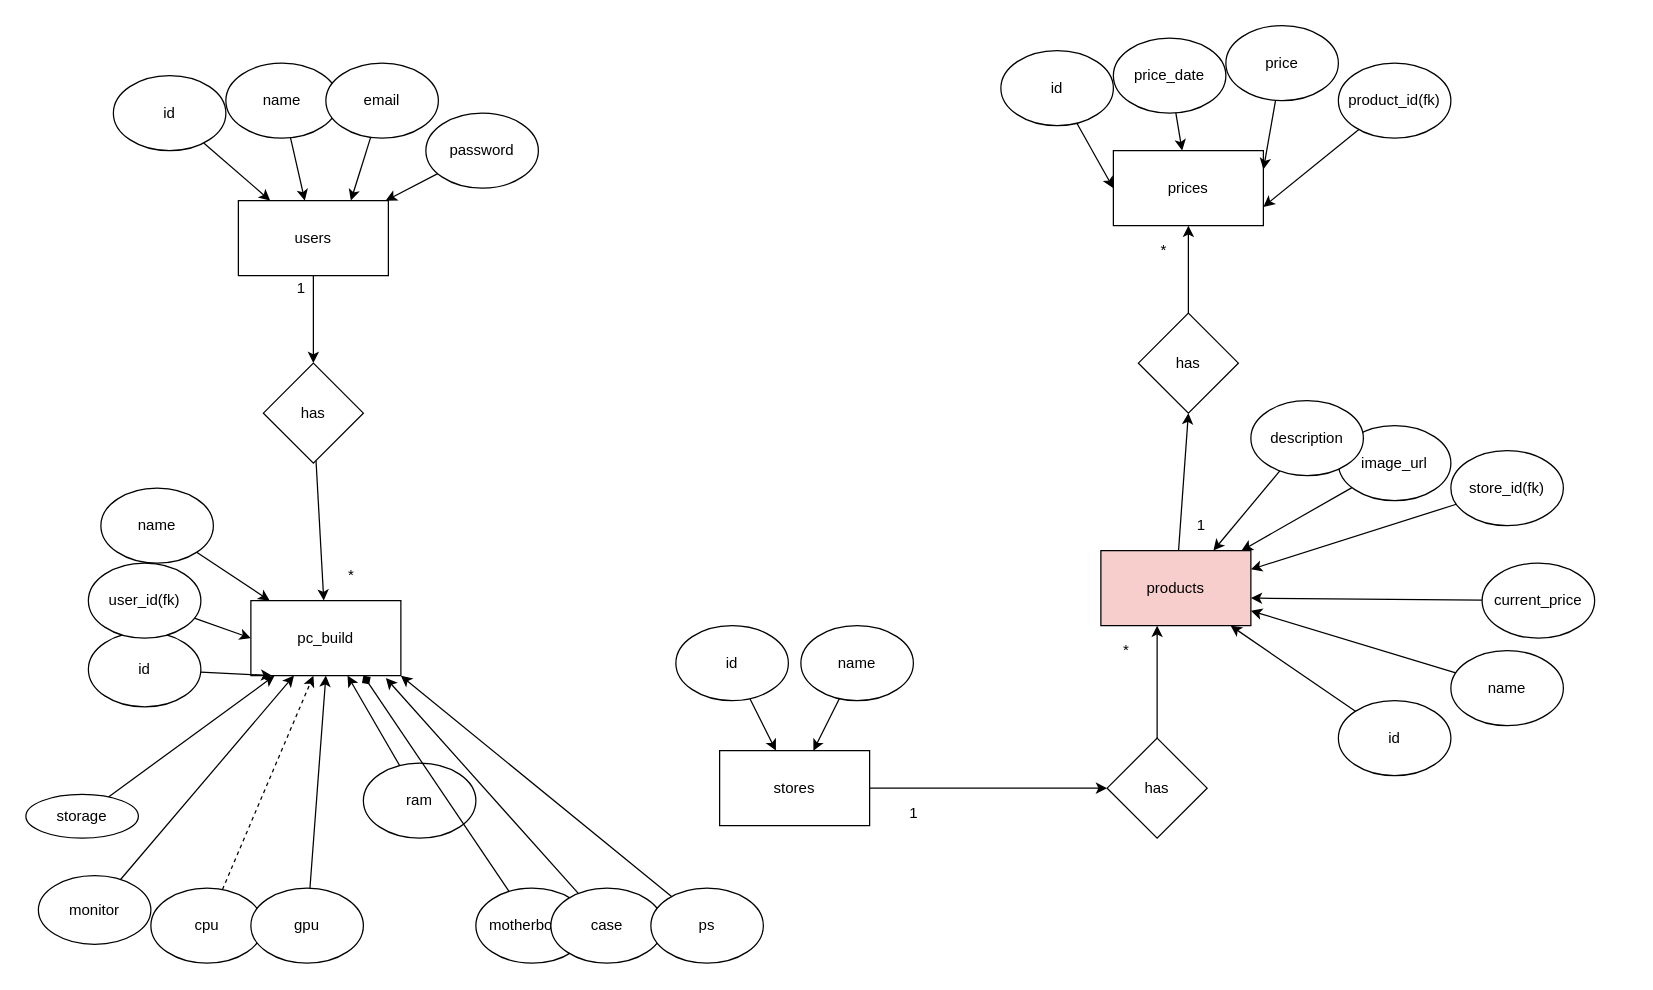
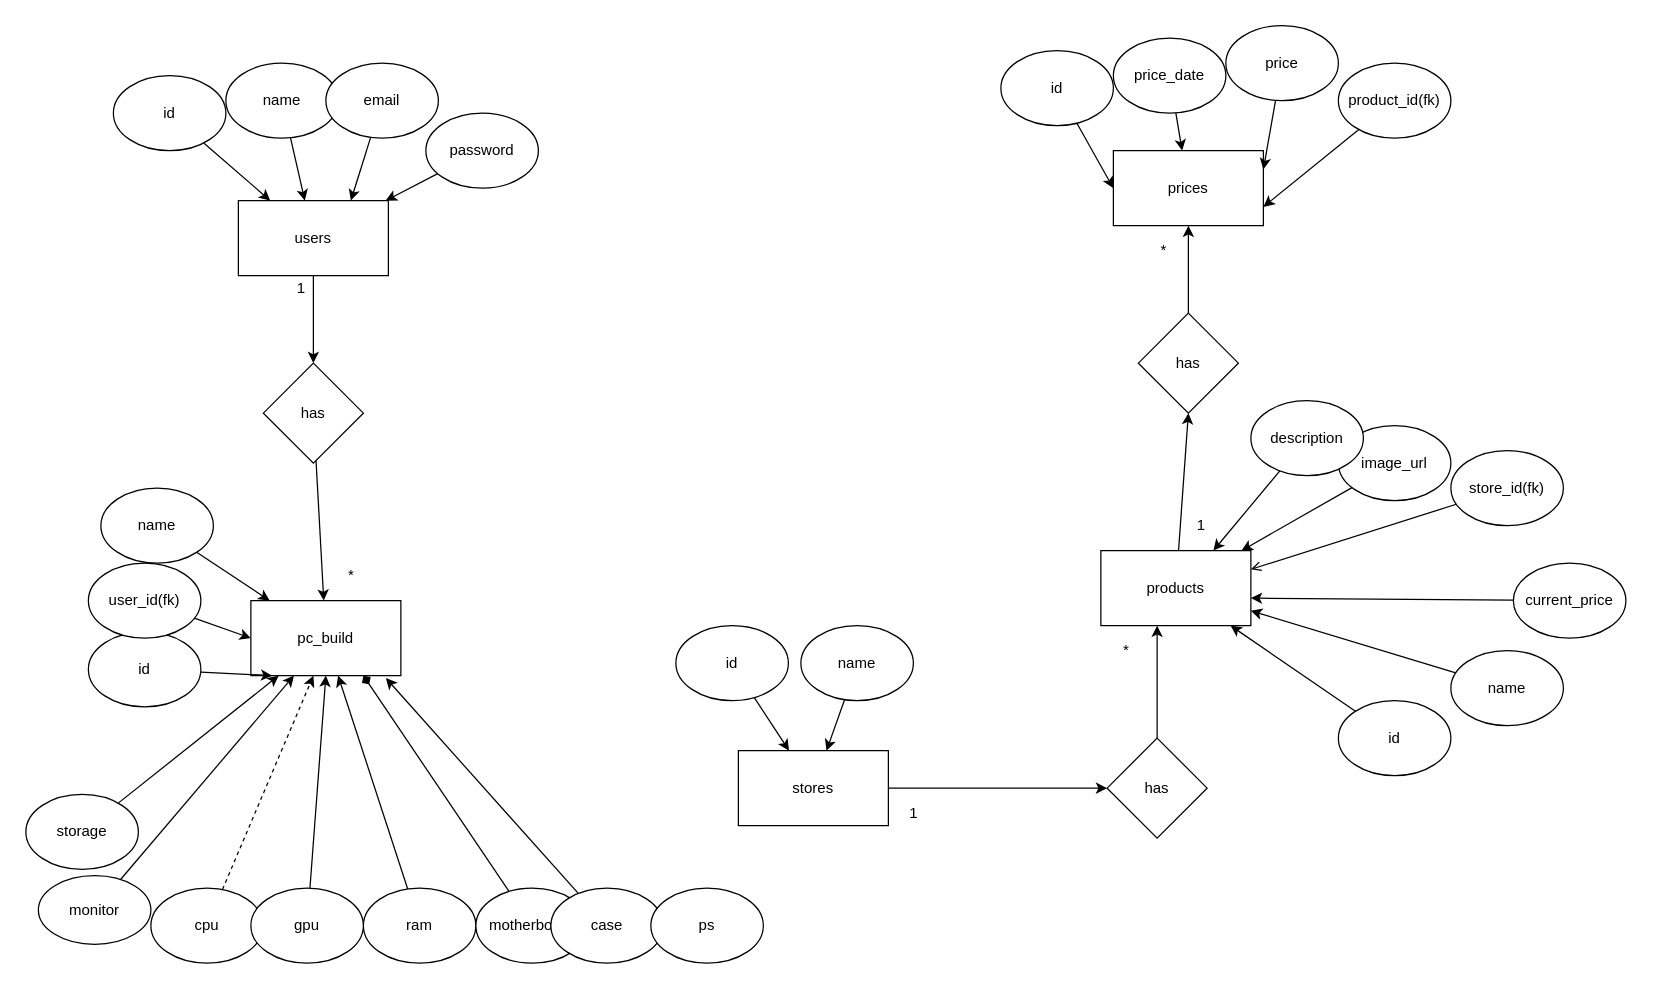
  <mxCell id="0" />
  <mxCell id="1" parent="0" />
  <mxCell id="2" value="" style="edgeStyle=none;html=1;" edge="1" parent="1" source="3" target="73"><mxGeometry relative="1" as="geometry" /></mxCell>
  <mxCell id="3" value="users" style="rounded=0;whiteSpace=wrap;html=1;" vertex="1" parent="1"><mxGeometry x="190" y="160" width="120" height="60" as="geometry" /></mxCell>
  <mxCell id="4" style="edgeStyle=none;html=1;entryX=0.5;entryY=1;entryDx=0;entryDy=0;" edge="1" parent="1" source="5" target="42"><mxGeometry relative="1" as="geometry" /></mxCell>
- <mxCell id="5" value="products" style="rounded=0;whiteSpace=wrap;html=1;fillColor=#f8cecc;" vertex="1" parent="1"><mxGeometry x="880" y="440" width="120" height="60" as="geometry" /></mxCell>
+ <mxCell id="5" value="products" style="rounded=0;whiteSpace=wrap;html=1;" vertex="1" parent="1"><mxGeometry x="880" y="440" width="120" height="60" as="geometry" /></mxCell>
  <mxCell id="6" style="edgeStyle=none;html=1;" edge="1" parent="1" source="7" target="3"><mxGeometry relative="1" as="geometry" /></mxCell>
  <mxCell id="7" value="id" style="ellipse;whiteSpace=wrap;html=1;" vertex="1" parent="1"><mxGeometry x="90" y="60" width="90" height="60" as="geometry" /></mxCell>
  <mxCell id="8" style="edgeStyle=none;html=1;" edge="1" parent="1" source="9" target="3"><mxGeometry relative="1" as="geometry" /></mxCell>
  <mxCell id="9" value="name" style="ellipse;whiteSpace=wrap;html=1;" vertex="1" parent="1"><mxGeometry x="180" y="50" width="90" height="60" as="geometry" /></mxCell>
  <mxCell id="10" style="edgeStyle=none;html=1;entryX=0.75;entryY=0;entryDx=0;entryDy=0;" edge="1" parent="1" source="11" target="3"><mxGeometry relative="1" as="geometry" /></mxCell>
  <mxCell id="11" value="email" style="ellipse;whiteSpace=wrap;html=1;" vertex="1" parent="1"><mxGeometry x="260" y="50" width="90" height="60" as="geometry" /></mxCell>
  <mxCell id="12" style="edgeStyle=none;html=1;" edge="1" parent="1" source="13" target="3"><mxGeometry relative="1" as="geometry" /></mxCell>
  <mxCell id="13" value="password" style="ellipse;whiteSpace=wrap;html=1;" vertex="1" parent="1"><mxGeometry x="340" y="90" width="90" height="60" as="geometry" /></mxCell>
  <mxCell id="14" style="edgeStyle=none;html=1;" edge="1" parent="1" source="15" target="5"><mxGeometry relative="1" as="geometry" /></mxCell>
  <mxCell id="15" value="image_url" style="ellipse;whiteSpace=wrap;html=1;" vertex="1" parent="1"><mxGeometry x="1070" y="340" width="90" height="60" as="geometry" /></mxCell>
  <mxCell id="16" style="edgeStyle=none;html=1;" edge="1" parent="1" source="17" target="5"><mxGeometry relative="1" as="geometry" /></mxCell>
  <mxCell id="17" value="name" style="ellipse;whiteSpace=wrap;html=1;" vertex="1" parent="1"><mxGeometry x="1160" y="520" width="90" height="60" as="geometry" /></mxCell>
  <mxCell id="18" style="edgeStyle=none;html=1;" edge="1" parent="1" source="19" target="5"><mxGeometry relative="1" as="geometry" /></mxCell>
  <mxCell id="19" value="id" style="ellipse;whiteSpace=wrap;html=1;" vertex="1" parent="1"><mxGeometry x="1070" y="560" width="90" height="60" as="geometry" /></mxCell>
  <mxCell id="20" value="" style="edgeStyle=none;html=1;" edge="1" parent="1" source="21" target="46"><mxGeometry relative="1" as="geometry" /></mxCell>
- <mxCell id="21" value="stores&lt;br&gt;" style="rounded=0;whiteSpace=wrap;html=1;" vertex="1" parent="1"><mxGeometry x="575" y="600" width="120" height="60" as="geometry" /></mxCell>
+ <mxCell id="21" value="stores&lt;br&gt;" style="rounded=0;whiteSpace=wrap;html=1;" vertex="1" parent="1"><mxGeometry x="590" y="600" width="120" height="60" as="geometry" /></mxCell>
  <mxCell id="22" style="edgeStyle=none;html=1;" edge="1" parent="1" source="23" target="21"><mxGeometry relative="1" as="geometry" /></mxCell>
  <mxCell id="23" value="name" style="ellipse;whiteSpace=wrap;html=1;" vertex="1" parent="1"><mxGeometry x="640" y="500" width="90" height="60" as="geometry" /></mxCell>
  <mxCell id="24" style="edgeStyle=none;html=1;" edge="1" parent="1" source="25" target="21"><mxGeometry relative="1" as="geometry" /></mxCell>
  <mxCell id="25" value="id" style="ellipse;whiteSpace=wrap;html=1;" vertex="1" parent="1"><mxGeometry y="500" width="90" height="60" as="geometry" x="540" /></mxCell>
- <mxCell id="26" style="edgeStyle=none;html=1;entryX=1;entryY=0.25;entryDx=0;entryDy=0;" edge="1" parent="1" source="27" target="5"><mxGeometry relative="1" as="geometry" /></mxCell>
+ <mxCell id="26" style="edgeStyle=none;html=1;entryX=1;entryY=0.25;entryDx=0;entryDy=0;endArrow=open;" edge="1" parent="1" source="27" target="5"><mxGeometry relative="1" as="geometry" /></mxCell>
  <mxCell id="27" value="store_id(fk)" style="ellipse;whiteSpace=wrap;html=1;" vertex="1" parent="1"><mxGeometry x="1160" y="360" width="90" height="60" as="geometry" /></mxCell>
  <mxCell id="28" style="edgeStyle=none;html=1;entryX=1;entryY=0.633;entryDx=0;entryDy=0;entryPerimeter=0;" edge="1" parent="1" source="29" target="5"><mxGeometry relative="1" as="geometry" /></mxCell>
- <mxCell id="29" value="current_price" style="ellipse;whiteSpace=wrap;html=1;" vertex="1" parent="1"><mxGeometry x="1185" y="450" width="90" height="60" as="geometry" /></mxCell>
+ <mxCell id="29" value="current_price" style="ellipse;whiteSpace=wrap;html=1;" vertex="1" parent="1"><mxGeometry x="1210" y="450" width="90" height="60" as="geometry" /></mxCell>
  <mxCell id="30" value="prices&lt;br&gt;" style="rounded=0;whiteSpace=wrap;html=1;" vertex="1" parent="1"><mxGeometry x="890" y="120" width="120" height="60" as="geometry" /></mxCell>
  <mxCell id="31" style="edgeStyle=none;html=1;entryX=0;entryY=0.5;entryDx=0;entryDy=0;" edge="1" parent="1" source="32" target="30"><mxGeometry relative="1" as="geometry" /></mxCell>
  <mxCell id="32" value="id" style="ellipse;whiteSpace=wrap;html=1;" vertex="1" parent="1"><mxGeometry x="800" y="40" width="90" height="60" as="geometry" /></mxCell>
  <mxCell id="33" style="edgeStyle=none;html=1;" edge="1" parent="1" source="34" target="30"><mxGeometry relative="1" as="geometry" /></mxCell>
  <mxCell id="34" value="price_date" style="ellipse;whiteSpace=wrap;html=1;" vertex="1" parent="1"><mxGeometry x="890" y="30" width="90" height="60" as="geometry" /></mxCell>
  <mxCell id="35" style="edgeStyle=none;html=1;entryX=1;entryY=0.25;entryDx=0;entryDy=0;" edge="1" parent="1" source="36" target="30"><mxGeometry relative="1" as="geometry" /></mxCell>
  <mxCell id="36" value="price" style="ellipse;whiteSpace=wrap;html=1;" vertex="1" parent="1"><mxGeometry x="980" y="20" width="90" height="60" as="geometry" /></mxCell>
  <mxCell id="37" style="edgeStyle=none;html=1;entryX=1;entryY=0.75;entryDx=0;entryDy=0;" edge="1" parent="1" source="38" target="30"><mxGeometry relative="1" as="geometry" /></mxCell>
  <mxCell id="38" value="product_id(fk)" style="ellipse;whiteSpace=wrap;html=1;" vertex="1" parent="1"><mxGeometry x="1070" y="50" width="90" height="60" as="geometry" /></mxCell>
  <mxCell id="39" style="edgeStyle=none;html=1;entryX=0.75;entryY=0;entryDx=0;entryDy=0;" edge="1" parent="1" source="40" target="5"><mxGeometry relative="1" as="geometry" /></mxCell>
  <mxCell id="40" value="description" style="ellipse;whiteSpace=wrap;html=1;" vertex="1" parent="1"><mxGeometry x="1000" y="320" width="90" height="60" as="geometry" /></mxCell>
  <mxCell id="41" style="edgeStyle=none;html=1;" edge="1" parent="1" source="42" target="30"><mxGeometry relative="1" as="geometry" /></mxCell>
  <mxCell id="42" value="has" style="rhombus;whiteSpace=wrap;html=1;rounded=0;" vertex="1" parent="1"><mxGeometry x="910" y="250" width="80" height="80" as="geometry" /></mxCell>
  <mxCell id="43" value="1" style="text;html=1;align=center;verticalAlign=middle;resizable=0;points=[];autosize=1;strokeColor=none;fillColor=none;" vertex="1" parent="1"><mxGeometry x="945" y="405" width="30" height="30" as="geometry" /></mxCell>
  <mxCell id="44" value="*" style="text;html=1;align=center;verticalAlign=middle;resizable=0;points=[];autosize=1;strokeColor=none;fillColor=none;" vertex="1" parent="1"><mxGeometry x="915" y="185" width="30" height="30" as="geometry" /></mxCell>
  <mxCell id="45" style="edgeStyle=none;html=1;entryX=0.375;entryY=1;entryDx=0;entryDy=0;entryPerimeter=0;" edge="1" parent="1" source="46" target="5"><mxGeometry relative="1" as="geometry" /></mxCell>
  <mxCell id="46" value="has" style="rhombus;whiteSpace=wrap;html=1;rounded=0;" vertex="1" parent="1"><mxGeometry x="885" y="590" width="80" height="80" as="geometry" /></mxCell>
  <mxCell id="47" value="*" style="text;html=1;align=center;verticalAlign=middle;resizable=0;points=[];autosize=1;strokeColor=none;fillColor=none;" vertex="1" parent="1"><mxGeometry x="885" y="505" width="30" height="30" as="geometry" /></mxCell>
  <mxCell id="48" value="1" style="text;html=1;align=center;verticalAlign=middle;resizable=0;points=[];autosize=1;strokeColor=none;fillColor=none;" vertex="1" parent="1"><mxGeometry x="715" y="635" width="30" height="30" as="geometry" /></mxCell>
  <mxCell id="49" value="pc_build" style="rounded=0;whiteSpace=wrap;html=1;" vertex="1" parent="1"><mxGeometry x="200" y="480" width="120" height="60" as="geometry" /></mxCell>
  <mxCell id="50" style="edgeStyle=none;html=1;entryX=0.142;entryY=1;entryDx=0;entryDy=0;entryPerimeter=0;" edge="1" parent="1" source="51" target="49"><mxGeometry relative="1" as="geometry" /></mxCell>
  <mxCell id="51" value="id" style="ellipse;whiteSpace=wrap;html=1;" vertex="1" parent="1"><mxGeometry x="70" y="505" width="90" height="60" as="geometry" /></mxCell>
  <mxCell id="52" style="edgeStyle=none;html=1;" edge="1" parent="1" source="53" target="49"><mxGeometry relative="1" as="geometry" /></mxCell>
  <mxCell id="53" value="name" style="ellipse;whiteSpace=wrap;html=1;" vertex="1" parent="1"><mxGeometry x="80" y="390" width="90" height="60" as="geometry" /></mxCell>
  <mxCell id="54" style="edgeStyle=none;html=1;entryX=0;entryY=0.5;entryDx=0;entryDy=0;" edge="1" parent="1" source="55" target="49"><mxGeometry relative="1" as="geometry" /></mxCell>
  <mxCell id="55" value="user_id(fk)" style="ellipse;whiteSpace=wrap;html=1;" vertex="1" parent="1"><mxGeometry x="70" y="450" width="90" height="60" as="geometry" /></mxCell>
  <mxCell id="56" style="edgeStyle=none;html=1;" edge="1" parent="1" source="57" target="49"><mxGeometry relative="1" as="geometry"><mxPoint x="270" y="550" as="targetPoint" /></mxGeometry></mxCell>
- <mxCell id="57" value="ram" style="ellipse;whiteSpace=wrap;html=1;" vertex="1" parent="1"><mxGeometry x="290" y="610" width="90" height="60" as="geometry" /></mxCell>
+ <mxCell id="57" value="ram" style="ellipse;whiteSpace=wrap;html=1;" vertex="1" parent="1"><mxGeometry x="290" y="710" width="90" height="60" as="geometry" /></mxCell>
  <mxCell id="58" style="edgeStyle=none;html=1;entryX=0.417;entryY=1;entryDx=0;entryDy=0;entryPerimeter=0;dashed=1;" edge="1" parent="1" source="59" target="49"><mxGeometry relative="1" as="geometry" /></mxCell>
  <mxCell id="59" value="cpu" style="ellipse;whiteSpace=wrap;html=1;" vertex="1" parent="1"><mxGeometry x="120" y="710" width="90" height="60" as="geometry" /></mxCell>
  <mxCell id="60" style="edgeStyle=none;html=1;entryX=0.5;entryY=1;entryDx=0;entryDy=0;" edge="1" parent="1" source="61" target="49"><mxGeometry relative="1" as="geometry" /></mxCell>
  <mxCell id="61" value="gpu" style="ellipse;whiteSpace=wrap;html=1;" vertex="1" parent="1"><mxGeometry x="200" y="710" width="90" height="60" as="geometry" /></mxCell>
  <mxCell id="62" style="edgeStyle=none;html=1;entryX=0.75;entryY=1;entryDx=0;entryDy=0;endArrow=diamond;" edge="1" parent="1" source="63" target="49"><mxGeometry relative="1" as="geometry" /></mxCell>
  <mxCell id="63" value="motherboard" style="ellipse;whiteSpace=wrap;html=1;" vertex="1" parent="1"><mxGeometry x="380" y="710" width="90" height="60" as="geometry" /></mxCell>
  <mxCell id="64" style="edgeStyle=none;html=1;entryX=0.9;entryY=1.033;entryDx=0;entryDy=0;entryPerimeter=0;" edge="1" parent="1" source="65" target="49"><mxGeometry relative="1" as="geometry" /></mxCell>
  <mxCell id="65" value="case&lt;span style=&quot;color: rgba(0, 0, 0, 0); font-family: monospace; font-size: 0px; text-align: start;&quot;&gt;%3CmxGraphModel%3E%3Croot%3E%3CmxCell%20id%3D%220%22%2F%3E%3CmxCell%20id%3D%221%22%20parent%3D%220%22%2F%3E%3CmxCell%20id%3D%222%22%20value%3D%22id%22%20style%3D%22ellipse%3BwhiteSpace%3Dwrap%3Bhtml%3D1%3B%22%20vertex%3D%221%22%20parent%3D%221%22%3E%3CmxGeometry%20x%3D%22-350%22%20y%3D%22505%22%20width%3D%2290%22%20height%3D%2260%22%20as%3D%22geometry%22%2F%3E%3C%2FmxCell%3E%3C%2Froot%3E%3C%2FmxGraphModel%3E&lt;/span&gt;" style="ellipse;whiteSpace=wrap;html=1;" vertex="1" parent="1"><mxGeometry x="440" y="710" width="90" height="60" as="geometry" /></mxCell>
- <mxCell id="66" style="edgeStyle=none;html=1;entryX=1;entryY=1;entryDx=0;entryDy=0;" edge="1" parent="1" source="67" target="49"><mxGeometry relative="1" as="geometry" /></mxCell>
  <mxCell id="67" value="ps" style="ellipse;whiteSpace=wrap;html=1;" vertex="1" parent="1"><mxGeometry x="520" y="710" width="90" height="60" as="geometry" /></mxCell>
  <mxCell id="68" style="edgeStyle=none;html=1;" edge="1" parent="1" source="69" target="49"><mxGeometry relative="1" as="geometry" /></mxCell>
- <mxCell id="69" value="storage" style="ellipse;whiteSpace=wrap;html=1;" vertex="1" parent="1"><mxGeometry x="20" y="635" width="90" height="35" as="geometry" /></mxCell>
+ <mxCell id="69" value="storage" style="ellipse;whiteSpace=wrap;html=1;" vertex="1" parent="1"><mxGeometry x="20" y="635" width="90" height="60" as="geometry" /></mxCell>
  <mxCell id="70" style="edgeStyle=none;html=1;" edge="1" parent="1" source="71" target="49"><mxGeometry relative="1" as="geometry" /></mxCell>
  <mxCell id="71" value="monitor" style="ellipse;whiteSpace=wrap;html=1;" vertex="1" parent="1"><mxGeometry x="30" y="700" width="90" height="55" as="geometry" /></mxCell>
  <mxCell id="72" style="edgeStyle=none;html=1;" edge="1" parent="1" source="73" target="49"><mxGeometry relative="1" as="geometry" /></mxCell>
  <mxCell id="73" value="has" style="rhombus;whiteSpace=wrap;html=1;rounded=0;" vertex="1" parent="1"><mxGeometry x="210" y="290" width="80" height="80" as="geometry" /></mxCell>
  <mxCell id="74" value="*" style="text;html=1;align=center;verticalAlign=middle;resizable=0;points=[];autosize=1;strokeColor=none;fillColor=none;" vertex="1" parent="1"><mxGeometry x="265" y="445" width="30" height="30" as="geometry" /></mxCell>
  <mxCell id="75" value="1" style="text;html=1;align=center;verticalAlign=middle;resizable=0;points=[];autosize=1;strokeColor=none;fillColor=none;" vertex="1" parent="1"><mxGeometry x="225" y="215" width="30" height="30" as="geometry" /></mxCell>
